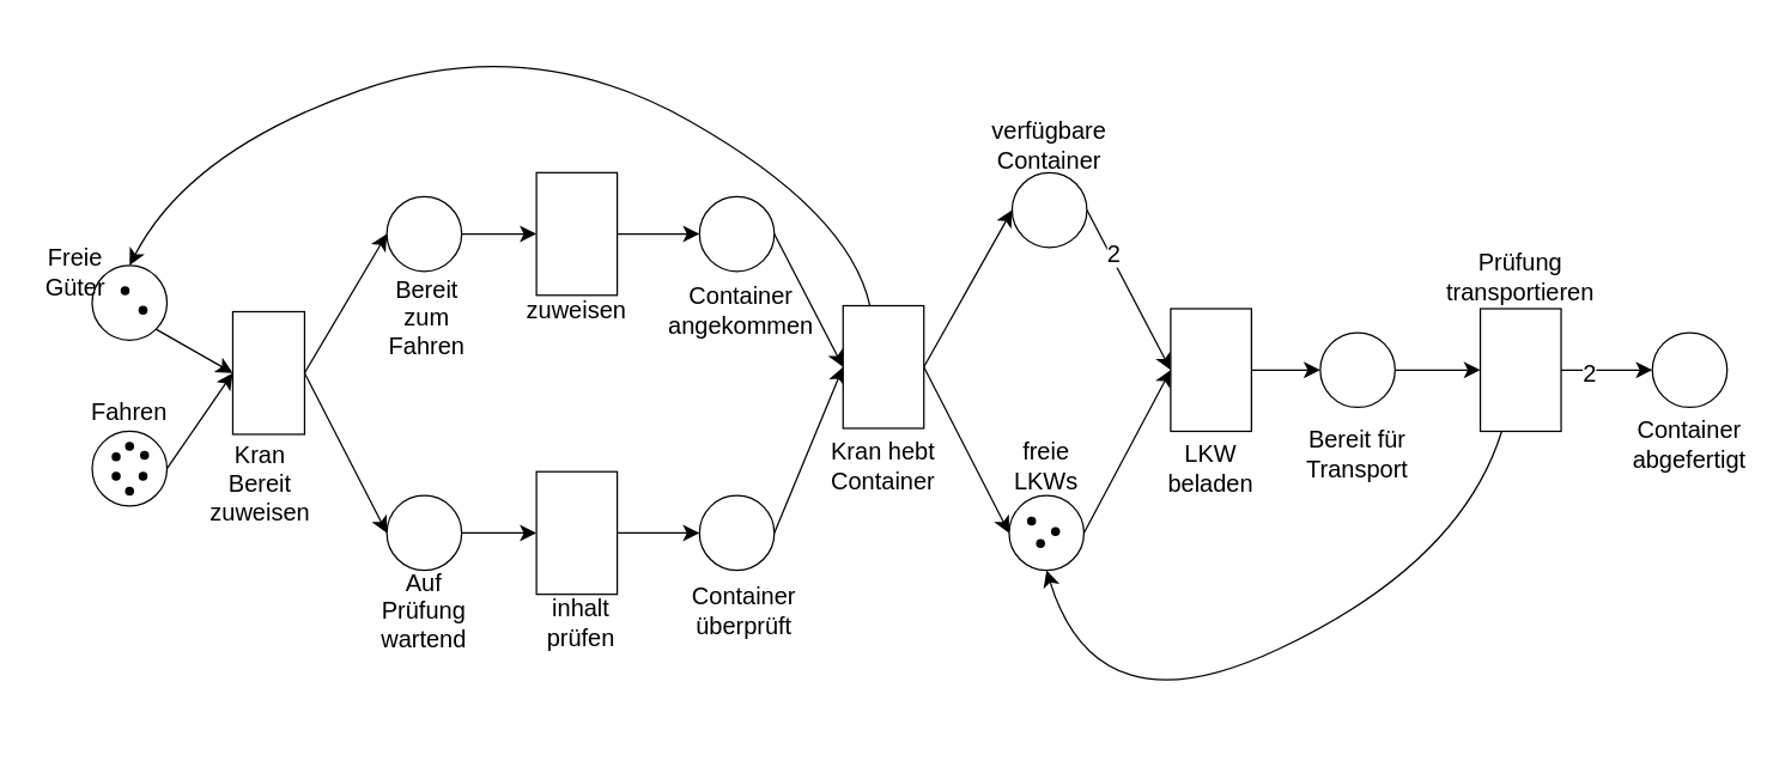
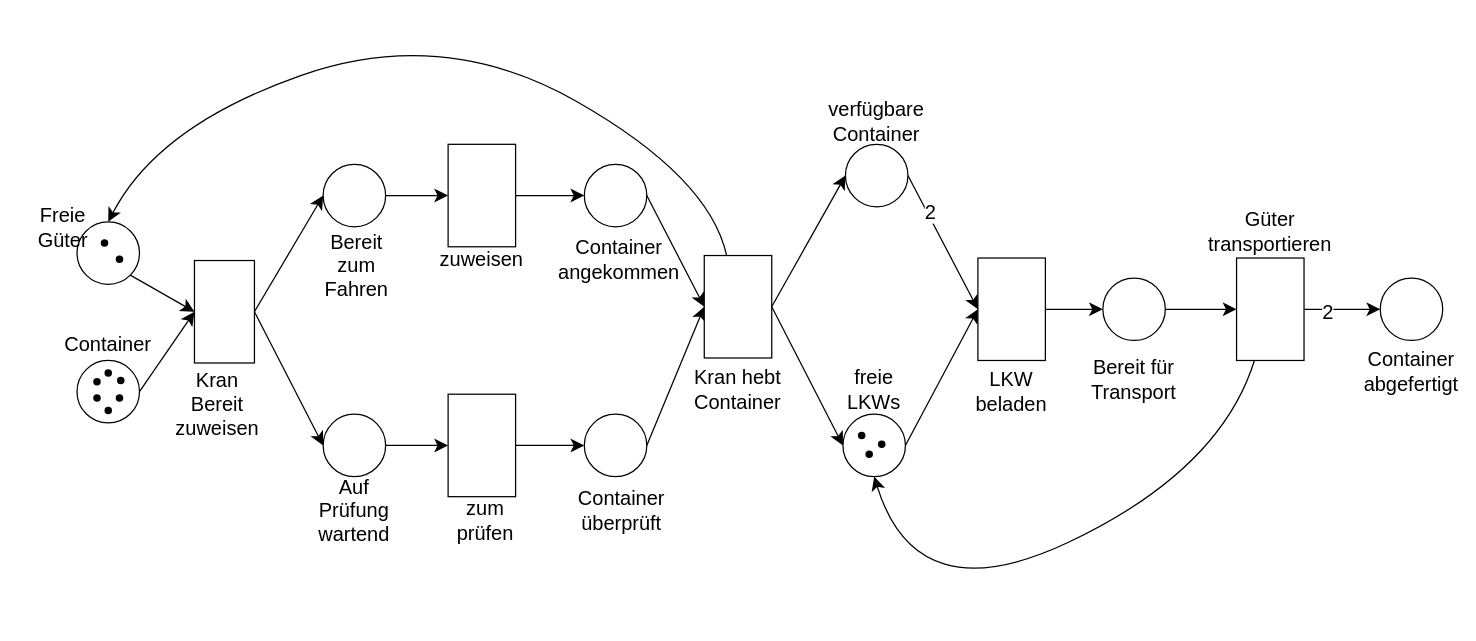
  <mxCell id="0" />
  <mxCell id="1" parent="0" />
  <mxCell id="2" style="edgeStyle=none;curved=1;rounded=0;orthogonalLoop=1;jettySize=auto;html=1;exitX=1;exitY=0.5;exitDx=0;exitDy=0;fontSize=12;startSize=8;endSize=8;entryX=0;entryY=0.5;entryDx=0;entryDy=0;" edge="1" parent="1" source="3" target="18"><mxGeometry relative="1" as="geometry"><mxPoint x="165" y="260" as="targetPoint" /></mxGeometry></mxCell>
  <mxCell id="3" value="" style="ellipse;whiteSpace=wrap;html=1;aspect=fixed;fontSize=16;" vertex="1" parent="1"><mxGeometry x="61" y="288" width="50" height="50" as="geometry" /></mxCell>
  <mxCell id="4" value="" style="shape=waypoint;sketch=0;size=6;pointerEvents=1;points=[];fillColor=none;resizable=0;rotatable=0;perimeter=centerPerimeter;snapToPoint=1;fontSize=16;" vertex="1" parent="1"><mxGeometry x="67" y="295" width="20" height="20" as="geometry" /></mxCell>
  <mxCell id="5" value="" style="shape=waypoint;sketch=0;size=6;pointerEvents=1;points=[];fillColor=none;resizable=0;rotatable=0;perimeter=centerPerimeter;snapToPoint=1;fontSize=16;" vertex="1" parent="1"><mxGeometry x="85" y="308" width="20" height="20" as="geometry" /></mxCell>
  <mxCell id="6" value="" style="shape=waypoint;sketch=0;size=6;pointerEvents=1;points=[];fillColor=none;resizable=0;rotatable=0;perimeter=centerPerimeter;snapToPoint=1;fontSize=16;" vertex="1" parent="1"><mxGeometry x="86" y="294" width="20" height="20" as="geometry" /></mxCell>
  <mxCell id="7" value="" style="shape=waypoint;sketch=0;size=6;pointerEvents=1;points=[];fillColor=none;resizable=0;rotatable=0;perimeter=centerPerimeter;snapToPoint=1;fontSize=16;" vertex="1" parent="1"><mxGeometry x="67" y="308" width="20" height="20" as="geometry" /></mxCell>
  <mxCell id="8" value="" style="shape=waypoint;sketch=0;size=6;pointerEvents=1;points=[];fillColor=none;resizable=0;rotatable=0;perimeter=centerPerimeter;snapToPoint=1;fontSize=16;" vertex="1" parent="1"><mxGeometry x="76" y="318" width="20" height="20" as="geometry" /></mxCell>
  <mxCell id="9" value="" style="shape=waypoint;sketch=0;size=6;pointerEvents=1;points=[];fillColor=none;resizable=0;rotatable=0;perimeter=centerPerimeter;snapToPoint=1;fontSize=16;" vertex="1" parent="1"><mxGeometry x="76" y="288" width="20" height="20" as="geometry" /></mxCell>
  <mxCell id="10" value="" style="ellipse;whiteSpace=wrap;html=1;aspect=fixed;fontSize=16;" vertex="1" parent="1"><mxGeometry x="61" y="177" width="50" height="50" as="geometry" /></mxCell>
  <mxCell id="11" value="" style="shape=waypoint;sketch=0;size=6;pointerEvents=1;points=[];fillColor=none;resizable=0;rotatable=0;perimeter=centerPerimeter;snapToPoint=1;fontSize=16;" vertex="1" parent="1"><mxGeometry x="73" y="184" width="20" height="20" as="geometry" /></mxCell>
  <mxCell id="12" style="edgeStyle=none;curved=1;rounded=0;orthogonalLoop=1;jettySize=auto;html=1;fontSize=12;startSize=8;endSize=8;entryX=0;entryY=0.5;entryDx=0;entryDy=0;exitX=1;exitY=1;exitDx=0;exitDy=0;" edge="1" parent="1" source="10" target="18"><mxGeometry relative="1" as="geometry"><mxPoint x="168.5" y="252" as="targetPoint" /></mxGeometry></mxCell>
  <mxCell id="13" value="" style="shape=waypoint;sketch=0;size=6;pointerEvents=1;points=[];fillColor=none;resizable=0;rotatable=0;perimeter=centerPerimeter;snapToPoint=1;fontSize=16;" vertex="1" parent="1"><mxGeometry x="85" y="197" width="20" height="20" as="geometry" /></mxCell>
  <mxCell id="14" value="Freie Güter" style="text;strokeColor=none;align=center;fillColor=none;html=1;verticalAlign=middle;whiteSpace=wrap;rounded=0;fontSize=16;" vertex="1" parent="1"><mxGeometry x="20" y="167" width="60" height="30" as="geometry" /></mxCell>
- <mxCell id="15" value="Fahren" style="text;strokeColor=none;align=center;fillColor=none;html=1;verticalAlign=middle;whiteSpace=wrap;rounded=0;fontSize=16;" vertex="1" parent="1"><mxGeometry x="56" y="260" width="60" height="30" as="geometry" /></mxCell>
+ <mxCell id="15" value="Container" style="text;strokeColor=none;align=center;fillColor=none;html=1;verticalAlign=middle;whiteSpace=wrap;rounded=0;fontSize=16;" vertex="1" parent="1"><mxGeometry x="56" y="260" width="60" height="30" as="geometry" /></mxCell>
  <mxCell id="16" style="edgeStyle=none;curved=1;rounded=0;orthogonalLoop=1;jettySize=auto;html=1;exitX=1;exitY=0.5;exitDx=0;exitDy=0;entryX=0;entryY=0.5;entryDx=0;entryDy=0;fontSize=12;startSize=8;endSize=8;" edge="1" parent="1" source="18" target="20"><mxGeometry relative="1" as="geometry" /></mxCell>
  <mxCell id="17" style="edgeStyle=none;curved=1;rounded=0;orthogonalLoop=1;jettySize=auto;html=1;exitX=1;exitY=0.5;exitDx=0;exitDy=0;entryX=0;entryY=0.5;entryDx=0;entryDy=0;fontSize=12;startSize=8;endSize=8;" edge="1" parent="1" source="18" target="22"><mxGeometry relative="1" as="geometry" /></mxCell>
  <mxCell id="18" value="" style="rounded=0;whiteSpace=wrap;html=1;fontSize=16;" vertex="1" parent="1"><mxGeometry x="155" y="208" width="48" height="82" as="geometry" /></mxCell>
  <mxCell id="19" style="edgeStyle=none;curved=1;rounded=0;orthogonalLoop=1;jettySize=auto;html=1;exitX=1;exitY=0.5;exitDx=0;exitDy=0;entryX=0;entryY=0.5;entryDx=0;entryDy=0;fontSize=12;startSize=8;endSize=8;" edge="1" parent="1" source="20" target="24"><mxGeometry relative="1" as="geometry" /></mxCell>
  <mxCell id="20" value="" style="ellipse;whiteSpace=wrap;html=1;aspect=fixed;fontSize=16;" vertex="1" parent="1"><mxGeometry x="258" y="131" width="50" height="50" as="geometry" /></mxCell>
  <mxCell id="21" style="edgeStyle=none;curved=1;rounded=0;orthogonalLoop=1;jettySize=auto;html=1;exitX=1;exitY=0.5;exitDx=0;exitDy=0;entryX=0;entryY=0.5;entryDx=0;entryDy=0;fontSize=12;startSize=8;endSize=8;" edge="1" parent="1" source="22" target="26"><mxGeometry relative="1" as="geometry" /></mxCell>
  <mxCell id="22" value="" style="ellipse;whiteSpace=wrap;html=1;aspect=fixed;fontSize=16;" vertex="1" parent="1"><mxGeometry x="258" y="331" width="50" height="50" as="geometry" /></mxCell>
  <mxCell id="23" style="edgeStyle=none;curved=1;rounded=0;orthogonalLoop=1;jettySize=auto;html=1;exitX=1;exitY=0.5;exitDx=0;exitDy=0;entryX=0;entryY=0.5;entryDx=0;entryDy=0;fontSize=12;startSize=8;endSize=8;" edge="1" parent="1" source="24" target="28"><mxGeometry relative="1" as="geometry" /></mxCell>
  <mxCell id="24" value="" style="rounded=0;whiteSpace=wrap;html=1;fontSize=16;" vertex="1" parent="1"><mxGeometry x="358" y="115" width="54" height="82" as="geometry" /></mxCell>
  <mxCell id="25" style="edgeStyle=none;curved=1;rounded=0;orthogonalLoop=1;jettySize=auto;html=1;exitX=1;exitY=0.5;exitDx=0;exitDy=0;entryX=0;entryY=0.5;entryDx=0;entryDy=0;fontSize=12;startSize=8;endSize=8;" edge="1" parent="1" source="26" target="30"><mxGeometry relative="1" as="geometry" /></mxCell>
  <mxCell id="26" value="" style="rounded=0;whiteSpace=wrap;html=1;fontSize=16;" vertex="1" parent="1"><mxGeometry x="358" y="315" width="54" height="82" as="geometry" /></mxCell>
  <mxCell id="27" style="edgeStyle=none;curved=1;rounded=0;orthogonalLoop=1;jettySize=auto;html=1;exitX=1;exitY=0.5;exitDx=0;exitDy=0;fontSize=12;startSize=8;endSize=8;entryX=0;entryY=0.5;entryDx=0;entryDy=0;" edge="1" parent="1" source="28" target="34"><mxGeometry relative="1" as="geometry"><mxPoint x="585.5" y="250" as="targetPoint" /></mxGeometry></mxCell>
  <mxCell id="28" value="" style="ellipse;whiteSpace=wrap;html=1;aspect=fixed;fontSize=16;" vertex="1" parent="1"><mxGeometry x="467" y="131" width="50" height="50" as="geometry" /></mxCell>
  <mxCell id="29" style="edgeStyle=none;curved=1;rounded=0;orthogonalLoop=1;jettySize=auto;html=1;exitX=1;exitY=0.5;exitDx=0;exitDy=0;entryX=0;entryY=0.5;entryDx=0;entryDy=0;fontSize=12;startSize=8;endSize=8;" edge="1" parent="1" source="30" target="34"><mxGeometry relative="1" as="geometry" /></mxCell>
  <mxCell id="30" value="" style="ellipse;whiteSpace=wrap;html=1;aspect=fixed;fontSize=16;" vertex="1" parent="1"><mxGeometry x="467" y="331" width="50" height="50" as="geometry" /></mxCell>
  <mxCell id="31" style="edgeStyle=none;curved=1;rounded=0;orthogonalLoop=1;jettySize=auto;html=1;entryX=0.5;entryY=0;entryDx=0;entryDy=0;fontSize=12;startSize=8;endSize=8;" edge="1" parent="1" source="34" target="10"><mxGeometry relative="1" as="geometry"><Array as="points"><mxPoint x="567" y="141" /><mxPoint x="354" y="20" /><mxPoint x="126" y="100" /></Array></mxGeometry></mxCell>
  <mxCell id="32" style="edgeStyle=none;curved=1;rounded=0;orthogonalLoop=1;jettySize=auto;html=1;exitX=1;exitY=0.5;exitDx=0;exitDy=0;entryX=0;entryY=0.5;entryDx=0;entryDy=0;fontSize=12;startSize=8;endSize=8;" edge="1" parent="1" source="34" target="37"><mxGeometry relative="1" as="geometry" /></mxCell>
  <mxCell id="33" style="edgeStyle=none;curved=1;rounded=0;orthogonalLoop=1;jettySize=auto;html=1;exitX=1;exitY=0.5;exitDx=0;exitDy=0;entryX=0;entryY=0.5;entryDx=0;entryDy=0;fontSize=12;startSize=8;endSize=8;" edge="1" parent="1" source="34" target="39"><mxGeometry relative="1" as="geometry" /></mxCell>
  <mxCell id="34" value="" style="rounded=0;whiteSpace=wrap;html=1;fontSize=16;" vertex="1" parent="1"><mxGeometry x="563" y="204" width="54" height="82" as="geometry" /></mxCell>
  <mxCell id="35" style="edgeStyle=none;curved=1;rounded=0;orthogonalLoop=1;jettySize=auto;html=1;exitX=1;exitY=0.5;exitDx=0;exitDy=0;entryX=0;entryY=0.5;entryDx=0;entryDy=0;fontSize=12;startSize=8;endSize=8;" edge="1" parent="1" source="37" target="44"><mxGeometry relative="1" as="geometry" /></mxCell>
  <mxCell id="36" value="2" style="edgeLabel;html=1;align=center;verticalAlign=middle;resizable=0;points=[];fontSize=16;" vertex="1" connectable="0" parent="35"><mxGeometry x="-0.45" y="2" relative="1" as="geometry"><mxPoint as="offset" /></mxGeometry></mxCell>
  <mxCell id="37" value="" style="ellipse;whiteSpace=wrap;html=1;aspect=fixed;fontSize=16;" vertex="1" parent="1"><mxGeometry x="676" y="115" width="50" height="50" as="geometry" /></mxCell>
  <mxCell id="38" style="edgeStyle=none;curved=1;rounded=0;orthogonalLoop=1;jettySize=auto;html=1;exitX=1;exitY=0.5;exitDx=0;exitDy=0;entryX=0;entryY=0.5;entryDx=0;entryDy=0;fontSize=12;startSize=8;endSize=8;" edge="1" parent="1" source="39" target="44"><mxGeometry relative="1" as="geometry" /></mxCell>
  <mxCell id="39" value="" style="ellipse;whiteSpace=wrap;html=1;aspect=fixed;fontSize=16;" vertex="1" parent="1"><mxGeometry x="674" y="331" width="50" height="50" as="geometry" /></mxCell>
  <mxCell id="40" value="" style="shape=waypoint;sketch=0;size=6;pointerEvents=1;points=[];fillColor=none;resizable=0;rotatable=0;perimeter=centerPerimeter;snapToPoint=1;fontSize=16;" vertex="1" parent="1"><mxGeometry x="679" y="338" width="20" height="20" as="geometry" /></mxCell>
  <mxCell id="41" value="" style="shape=waypoint;sketch=0;size=6;pointerEvents=1;points=[];fillColor=none;resizable=0;rotatable=0;perimeter=centerPerimeter;snapToPoint=1;fontSize=16;" vertex="1" parent="1"><mxGeometry x="685" y="353" width="20" height="20" as="geometry" /></mxCell>
  <mxCell id="42" value="" style="shape=waypoint;sketch=0;size=6;pointerEvents=1;points=[];fillColor=none;resizable=0;rotatable=0;perimeter=centerPerimeter;snapToPoint=1;fontSize=16;" vertex="1" parent="1"><mxGeometry x="695" y="345" width="20" height="20" as="geometry" /></mxCell>
  <mxCell id="43" style="edgeStyle=none;curved=1;rounded=0;orthogonalLoop=1;jettySize=auto;html=1;exitX=1;exitY=0.5;exitDx=0;exitDy=0;entryX=0;entryY=0.5;entryDx=0;entryDy=0;fontSize=12;startSize=8;endSize=8;" edge="1" parent="1" source="44" target="46"><mxGeometry relative="1" as="geometry" /></mxCell>
  <mxCell id="44" value="" style="rounded=0;whiteSpace=wrap;html=1;fontSize=16;" vertex="1" parent="1"><mxGeometry x="782" y="206" width="54" height="82" as="geometry" /></mxCell>
  <mxCell id="45" style="edgeStyle=none;curved=1;rounded=0;orthogonalLoop=1;jettySize=auto;html=1;exitX=1;exitY=0.5;exitDx=0;exitDy=0;fontSize=12;startSize=8;endSize=8;" edge="1" parent="1" source="46" target="50"><mxGeometry relative="1" as="geometry" /></mxCell>
  <mxCell id="46" value="" style="ellipse;whiteSpace=wrap;html=1;aspect=fixed;fontSize=16;" vertex="1" parent="1"><mxGeometry x="882" y="222" width="50" height="50" as="geometry" /></mxCell>
  <mxCell id="47" style="edgeStyle=none;curved=1;rounded=0;orthogonalLoop=1;jettySize=auto;html=1;entryX=0.5;entryY=1;entryDx=0;entryDy=0;fontSize=12;startSize=8;endSize=8;" edge="1" parent="1" source="50" target="39"><mxGeometry relative="1" as="geometry"><Array as="points"><mxPoint x="976" y="376" /><mxPoint x="733" y="491" /></Array></mxGeometry></mxCell>
  <mxCell id="48" style="edgeStyle=none;curved=1;rounded=0;orthogonalLoop=1;jettySize=auto;html=1;exitX=1;exitY=0.5;exitDx=0;exitDy=0;entryX=0;entryY=0.5;entryDx=0;entryDy=0;fontSize=12;startSize=8;endSize=8;" edge="1" parent="1" source="50" target="51"><mxGeometry relative="1" as="geometry" /></mxCell>
  <mxCell id="49" value="2" style="edgeLabel;html=1;align=center;verticalAlign=middle;resizable=0;points=[];fontSize=16;" vertex="1" connectable="0" parent="48"><mxGeometry x="-0.403" y="-1" relative="1" as="geometry"><mxPoint as="offset" /></mxGeometry></mxCell>
  <mxCell id="50" value="" style="rounded=0;whiteSpace=wrap;html=1;fontSize=16;" vertex="1" parent="1"><mxGeometry x="989" y="206" width="54" height="82" as="geometry" /></mxCell>
  <mxCell id="51" value="" style="ellipse;whiteSpace=wrap;html=1;aspect=fixed;fontSize=16;" vertex="1" parent="1"><mxGeometry x="1104" y="222" width="50" height="50" as="geometry" /></mxCell>
  <mxCell id="52" value="Kran Bereit zuweisen" style="text;strokeColor=none;fillColor=none;html=1;align=center;verticalAlign=middle;whiteSpace=wrap;rounded=0;fontSize=16;" vertex="1" parent="1"><mxGeometry x="144" y="288" width="59" height="69" as="geometry" /></mxCell>
  <mxCell id="53" value="zuweisen" style="text;strokeColor=none;fillColor=none;html=1;align=center;verticalAlign=middle;whiteSpace=wrap;rounded=0;fontSize=16;" vertex="1" parent="1"><mxGeometry x="355" y="172.5" width="60" height="69" as="geometry" /></mxCell>
- <mxCell id="54" value="inhalt prüfen" style="text;strokeColor=none;fillColor=none;html=1;align=center;verticalAlign=middle;whiteSpace=wrap;rounded=0;fontSize=16;" vertex="1" parent="1"><mxGeometry x="358" y="381" width="60" height="69" as="geometry" /></mxCell>
+ <mxCell id="54" value="zum prüfen" style="text;strokeColor=none;fillColor=none;html=1;align=center;verticalAlign=middle;whiteSpace=wrap;rounded=0;fontSize=16;" vertex="1" parent="1"><mxGeometry x="358" y="381" width="60" height="69" as="geometry" /></mxCell>
  <mxCell id="55" value="Kran hebt Container" style="text;strokeColor=none;fillColor=none;html=1;align=center;verticalAlign=middle;whiteSpace=wrap;rounded=0;fontSize=16;" vertex="1" parent="1"><mxGeometry x="560" y="276" width="60" height="69" as="geometry" /></mxCell>
  <mxCell id="56" value="Bereit zum Fahren" style="text;strokeColor=none;fillColor=none;html=1;align=center;verticalAlign=middle;whiteSpace=wrap;rounded=0;fontSize=16;" vertex="1" parent="1"><mxGeometry x="255" y="177" width="60" height="69" as="geometry" /></mxCell>
  <mxCell id="57" value="Auf Prüfung wartend" style="text;strokeColor=none;fillColor=none;html=1;align=center;verticalAlign=middle;whiteSpace=wrap;rounded=0;fontSize=16;" vertex="1" parent="1"><mxGeometry x="253" y="373" width="60" height="69" as="geometry" /></mxCell>
  <mxCell id="58" value="Container überprüft" style="text;strokeColor=none;fillColor=none;html=1;align=center;verticalAlign=middle;whiteSpace=wrap;rounded=0;fontSize=16;" vertex="1" parent="1"><mxGeometry x="467" y="373" width="60" height="69" as="geometry" /></mxCell>
  <mxCell id="59" value="Container angekommen" style="text;strokeColor=none;fillColor=none;html=1;align=center;verticalAlign=middle;whiteSpace=wrap;rounded=0;fontSize=16;" vertex="1" parent="1"><mxGeometry x="465" y="172.5" width="60" height="69" as="geometry" /></mxCell>
  <mxCell id="60" value="verfügbare Container" style="text;strokeColor=none;fillColor=none;html=1;align=center;verticalAlign=middle;whiteSpace=wrap;rounded=0;fontSize=16;" vertex="1" parent="1"><mxGeometry x="671" y="62" width="60" height="69" as="geometry" /></mxCell>
  <mxCell id="61" value="freie LKWs" style="text;strokeColor=none;fillColor=none;html=1;align=center;verticalAlign=middle;whiteSpace=wrap;rounded=0;fontSize=16;" vertex="1" parent="1"><mxGeometry x="669" y="276" width="60" height="69" as="geometry" /></mxCell>
  <mxCell id="62" value="LKW beladen" style="text;strokeColor=none;fillColor=none;html=1;align=center;verticalAlign=middle;whiteSpace=wrap;rounded=0;fontSize=16;" vertex="1" parent="1"><mxGeometry x="779" y="278.5" width="60" height="69" as="geometry" /></mxCell>
  <mxCell id="63" value="Bereit für Transport" style="text;strokeColor=none;fillColor=none;html=1;align=center;verticalAlign=middle;whiteSpace=wrap;rounded=0;fontSize=16;" vertex="1" parent="1"><mxGeometry x="877" y="268" width="60" height="69" as="geometry" /></mxCell>
- <mxCell id="64" value="Prüfung transportieren" style="text;strokeColor=none;fillColor=none;html=1;align=center;verticalAlign=middle;whiteSpace=wrap;rounded=0;fontSize=16;" vertex="1" parent="1"><mxGeometry x="986" y="150" width="60" height="69" as="geometry" /></mxCell>
+ <mxCell id="64" value="Güter transportieren" style="text;strokeColor=none;fillColor=none;html=1;align=center;verticalAlign=middle;whiteSpace=wrap;rounded=0;fontSize=16;" vertex="1" parent="1"><mxGeometry x="986" y="150" width="60" height="69" as="geometry" /></mxCell>
  <mxCell id="65" value="Container abgefertigt" style="text;strokeColor=none;fillColor=none;html=1;align=center;verticalAlign=middle;whiteSpace=wrap;rounded=0;fontSize=16;" vertex="1" parent="1"><mxGeometry x="1099" y="262" width="60" height="69" as="geometry" /></mxCell>
